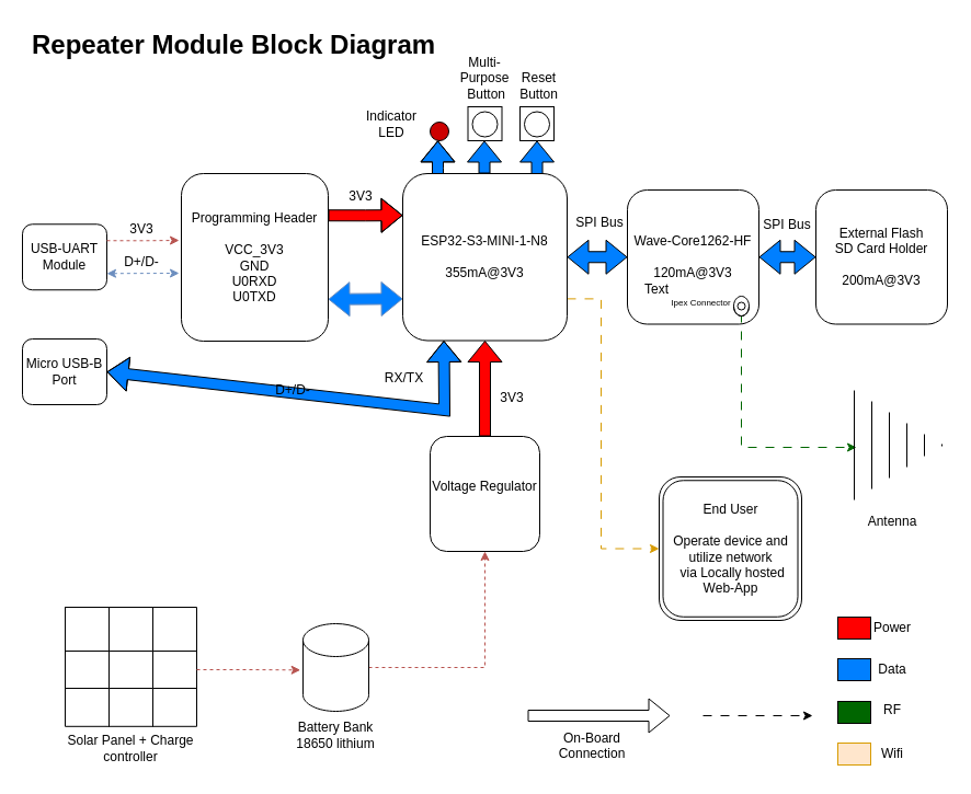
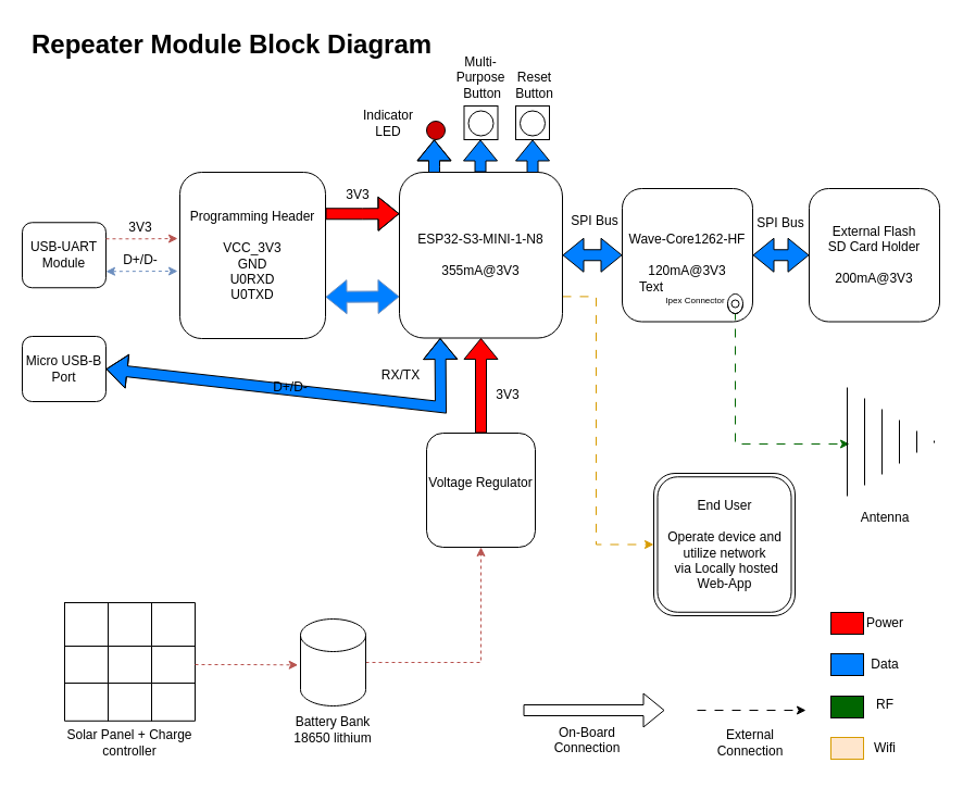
  <mxCell id="0" />
  <mxCell id="1" parent="0" />
  <mxCell id="2" value="USB-UART&lt;div&gt;Module&lt;/div&gt;" style="rounded=1;whiteSpace=wrap;html=1;" parent="1" vertex="1"><mxGeometry x="20" y="204.25" width="77" height="60" as="geometry" /></mxCell>
  <mxCell id="3" style="edgeStyle=orthogonalEdgeStyle;rounded=0;orthogonalLoop=1;jettySize=auto;html=1;exitX=0.25;exitY=0;exitDx=0;exitDy=0;shape=flexArrow;fillColor=#007FFF;" parent="1" source="6" target="49" edge="1"><mxGeometry relative="1" as="geometry"><Array as="points"><mxPoint x="399" y="158" /></Array></mxGeometry></mxCell>
  <mxCell id="4" style="edgeStyle=orthogonalEdgeStyle;rounded=0;orthogonalLoop=1;jettySize=auto;html=1;exitX=0.817;exitY=0.007;exitDx=0;exitDy=0;entryX=0.5;entryY=1;entryDx=0;entryDy=0;shape=flexArrow;exitPerimeter=0;fillColor=#007FFF;" parent="1" source="6" target="50" edge="1"><mxGeometry relative="1" as="geometry" /></mxCell>
  <mxCell id="5" style="edgeStyle=orthogonalEdgeStyle;rounded=0;orthogonalLoop=1;jettySize=auto;html=1;exitX=1;exitY=0.75;exitDx=0;exitDy=0;entryX=0;entryY=0.5;entryDx=0;entryDy=0;dashed=1;dashPattern=8 8;fillColor=#ffe6cc;strokeColor=#d79b00;" parent="1" source="6" target="57" edge="1"><mxGeometry relative="1" as="geometry"><Array as="points"><mxPoint x="548" y="272" /><mxPoint x="548" y="501" /></Array></mxGeometry></mxCell>
  <mxCell id="6" value="ESP32-S3-MINI-1-N8&lt;div&gt;&lt;br&gt;&lt;/div&gt;&lt;div&gt;355mA@3V3&lt;/div&gt;" style="rounded=1;whiteSpace=wrap;html=1;" parent="1" vertex="1"><mxGeometry x="367" y="158" width="150" height="152.5" as="geometry" /></mxCell>
  <mxCell id="7" value="External Flash&lt;div&gt;SD Card Holder&lt;/div&gt;&lt;div&gt;&lt;br&gt;&lt;/div&gt;&lt;div&gt;200mA@3V3&lt;/div&gt;" style="rounded=1;whiteSpace=wrap;html=1;" parent="1" vertex="1"><mxGeometry x="744" y="173" width="120" height="122.5" as="geometry" /></mxCell>
  <mxCell id="8" value="Wave-Core1262-HF&lt;div&gt;&lt;br&gt;&lt;/div&gt;&lt;div&gt;120mA@3V3&lt;/div&gt;" style="rounded=1;whiteSpace=wrap;html=1;" parent="1" vertex="1"><mxGeometry x="572" y="173" width="120" height="122.5" as="geometry" /></mxCell>
  <mxCell id="9" style="edgeStyle=orthogonalEdgeStyle;rounded=0;orthogonalLoop=1;jettySize=auto;html=1;exitX=1;exitY=0.5;exitDx=0;exitDy=0;exitPerimeter=0;entryX=0.5;entryY=1;entryDx=0;entryDy=0;fillColor=#f8cecc;strokeColor=#b85450;dashed=1;" parent="1" source="10" target="12" edge="1"><mxGeometry relative="1" as="geometry" /></mxCell>
  <mxCell id="10" value="" style="shape=cylinder3;whiteSpace=wrap;html=1;boundedLbl=1;backgroundOutline=1;size=15;" parent="1" vertex="1"><mxGeometry x="276" y="569" width="60" height="80" as="geometry" /></mxCell>
  <mxCell id="11" style="edgeStyle=orthogonalEdgeStyle;rounded=0;orthogonalLoop=1;jettySize=auto;html=1;exitX=0.5;exitY=0;exitDx=0;exitDy=0;entryX=0.5;entryY=1;entryDx=0;entryDy=0;shape=flexArrow;fillColor=#FF0000;" parent="1" source="12" target="6" edge="1"><mxGeometry relative="1" as="geometry" /></mxCell>
  <mxCell id="12" value="Voltage Regulator&lt;div&gt;&lt;br&gt;&lt;/div&gt;" style="rounded=1;whiteSpace=wrap;html=1;" parent="1" vertex="1"><mxGeometry x="392" y="398" width="100" height="105" as="geometry" /></mxCell>
  <mxCell id="13" value="3V3" style="text;html=1;align=center;verticalAlign=middle;whiteSpace=wrap;rounded=0;" parent="1" vertex="1"><mxGeometry x="437" y="348" width="60" height="30" as="geometry" /></mxCell>
  <mxCell id="14" value="SPI Bus" style="text;html=1;align=center;verticalAlign=middle;whiteSpace=wrap;rounded=0;" parent="1" vertex="1"><mxGeometry x="517" y="188" width="60" height="30" as="geometry" /></mxCell>
  <mxCell id="15" value="SPI Bus" style="text;html=1;align=center;verticalAlign=middle;whiteSpace=wrap;rounded=0;" parent="1" vertex="1"><mxGeometry x="688" y="190" width="60" height="30" as="geometry" /></mxCell>
  <mxCell id="16" value="&lt;h1 style=&quot;margin-top: 0px;&quot;&gt;Repeater Module Block Diagram&lt;/h1&gt;" style="text;html=1;whiteSpace=wrap;overflow=hidden;rounded=0;" parent="1" vertex="1"><mxGeometry x="27" y="20" width="480" height="50" as="geometry" /></mxCell>
  <mxCell id="17" value="Battery Bank&lt;div&gt;18650 lithium&lt;/div&gt;" style="text;html=1;align=center;verticalAlign=middle;whiteSpace=wrap;rounded=0;" parent="1" vertex="1"><mxGeometry x="246" y="651" width="120" height="40" as="geometry" /></mxCell>
  <mxCell id="18" value="" style="shape=table;startSize=0;container=1;collapsible=0;childLayout=tableLayout;fontSize=16;" parent="1" vertex="1"><mxGeometry x="59" y="554" width="120" height="108.8" as="geometry" /></mxCell>
  <mxCell id="19" value="" style="shape=tableRow;horizontal=0;startSize=0;swimlaneHead=0;swimlaneBody=0;strokeColor=inherit;top=0;left=0;bottom=0;right=0;collapsible=0;dropTarget=0;fillColor=none;points=[[0,0.5],[1,0.5]];portConstraint=eastwest;fontSize=16;" parent="18" vertex="1"><mxGeometry width="120" height="40" as="geometry" /></mxCell>
  <mxCell id="20" value="" style="shape=partialRectangle;html=1;whiteSpace=wrap;connectable=0;strokeColor=inherit;overflow=hidden;fillColor=none;top=0;left=0;bottom=0;right=0;pointerEvents=1;fontSize=16;" parent="19" vertex="1"><mxGeometry width="40" height="40" as="geometry"><mxRectangle width="40" height="40" as="alternateBounds" /></mxGeometry></mxCell>
  <mxCell id="21" value="" style="shape=partialRectangle;html=1;whiteSpace=wrap;connectable=0;strokeColor=inherit;overflow=hidden;fillColor=none;top=0;left=0;bottom=0;right=0;pointerEvents=1;fontSize=16;" parent="19" vertex="1"><mxGeometry x="40" width="40" height="40" as="geometry"><mxRectangle width="40" height="40" as="alternateBounds" /></mxGeometry></mxCell>
  <mxCell id="22" value="" style="shape=partialRectangle;html=1;whiteSpace=wrap;connectable=0;strokeColor=inherit;overflow=hidden;fillColor=none;top=0;left=0;bottom=0;right=0;pointerEvents=1;fontSize=16;" parent="19" vertex="1"><mxGeometry x="80" width="40" height="40" as="geometry"><mxRectangle width="40" height="40" as="alternateBounds" /></mxGeometry></mxCell>
  <mxCell id="23" value="" style="shape=tableRow;horizontal=0;startSize=0;swimlaneHead=0;swimlaneBody=0;strokeColor=inherit;top=0;left=0;bottom=0;right=0;collapsible=0;dropTarget=0;fillColor=none;points=[[0,0.5],[1,0.5]];portConstraint=eastwest;fontSize=16;" parent="18" vertex="1"><mxGeometry y="40" width="120" height="34" as="geometry" /></mxCell>
  <mxCell id="24" value="" style="shape=partialRectangle;html=1;whiteSpace=wrap;connectable=0;strokeColor=inherit;overflow=hidden;fillColor=none;top=0;left=0;bottom=0;right=0;pointerEvents=1;fontSize=16;" parent="23" vertex="1"><mxGeometry width="40" height="34" as="geometry"><mxRectangle width="40" height="34" as="alternateBounds" /></mxGeometry></mxCell>
  <mxCell id="25" value="" style="shape=partialRectangle;html=1;whiteSpace=wrap;connectable=0;strokeColor=inherit;overflow=hidden;fillColor=none;top=0;left=0;bottom=0;right=0;pointerEvents=1;fontSize=16;" parent="23" vertex="1"><mxGeometry x="40" width="40" height="34" as="geometry"><mxRectangle width="40" height="34" as="alternateBounds" /></mxGeometry></mxCell>
  <mxCell id="26" value="" style="shape=partialRectangle;html=1;whiteSpace=wrap;connectable=0;strokeColor=inherit;overflow=hidden;fillColor=none;top=0;left=0;bottom=0;right=0;pointerEvents=1;fontSize=16;" parent="23" vertex="1"><mxGeometry x="80" width="40" height="34" as="geometry"><mxRectangle width="40" height="34" as="alternateBounds" /></mxGeometry></mxCell>
  <mxCell id="27" value="" style="shape=tableRow;horizontal=0;startSize=0;swimlaneHead=0;swimlaneBody=0;strokeColor=inherit;top=0;left=0;bottom=0;right=0;collapsible=0;dropTarget=0;fillColor=none;points=[[0,0.5],[1,0.5]];portConstraint=eastwest;fontSize=16;" parent="18" vertex="1"><mxGeometry y="74" width="120" height="35" as="geometry" /></mxCell>
  <mxCell id="28" value="" style="shape=partialRectangle;html=1;whiteSpace=wrap;connectable=0;strokeColor=inherit;overflow=hidden;fillColor=none;top=0;left=0;bottom=0;right=0;pointerEvents=1;fontSize=16;" parent="27" vertex="1"><mxGeometry width="40" height="35" as="geometry"><mxRectangle width="40" height="35" as="alternateBounds" /></mxGeometry></mxCell>
  <mxCell id="29" value="" style="shape=partialRectangle;html=1;whiteSpace=wrap;connectable=0;strokeColor=inherit;overflow=hidden;fillColor=none;top=0;left=0;bottom=0;right=0;pointerEvents=1;fontSize=16;" parent="27" vertex="1"><mxGeometry x="40" width="40" height="35" as="geometry"><mxRectangle width="40" height="35" as="alternateBounds" /></mxGeometry></mxCell>
  <mxCell id="30" value="" style="shape=partialRectangle;html=1;whiteSpace=wrap;connectable=0;strokeColor=inherit;overflow=hidden;fillColor=none;top=0;left=0;bottom=0;right=0;pointerEvents=1;fontSize=16;" parent="27" vertex="1"><mxGeometry x="80" width="40" height="35" as="geometry"><mxRectangle width="40" height="35" as="alternateBounds" /></mxGeometry></mxCell>
  <mxCell id="31" value="Solar Panel + Charge controller" style="text;html=1;align=center;verticalAlign=middle;whiteSpace=wrap;rounded=0;" parent="1" vertex="1"><mxGeometry x="59" y="663" width="120" height="40" as="geometry" /></mxCell>
  <mxCell id="32" value="Indicator LED" style="text;html=1;align=center;verticalAlign=middle;whiteSpace=wrap;rounded=0;fillColor=default;" parent="1" vertex="1"><mxGeometry x="327" y="98" width="60" height="30" as="geometry" /></mxCell>
  <mxCell id="33" style="edgeStyle=orthogonalEdgeStyle;rounded=0;orthogonalLoop=1;jettySize=auto;html=1;exitX=0.5;exitY=1;exitDx=0;exitDy=0;exitPerimeter=0;dashed=1;dashPattern=8 8;strokeColor=#006600;" parent="1" edge="1"><mxGeometry relative="1" as="geometry"><mxPoint x="781" y="408" as="targetPoint" /><Array as="points"><mxPoint x="676" y="288" /><mxPoint x="676" y="408" /></Array><mxPoint x="678" y="288" as="sourcePoint" /></mxGeometry></mxCell>
  <mxCell id="34" value="" style="shape=cylinder3;whiteSpace=wrap;html=1;boundedLbl=1;backgroundOutline=1;size=15;" parent="1" vertex="1"><mxGeometry x="669" y="270" width="14" height="18" as="geometry" /></mxCell>
  <mxCell id="35" value="" style="shape=mxgraph.arrows2.wedgeArrowDashed2;html=1;bendable=0;startWidth=50;stepSize=15;rounded=0;" parent="1" edge="1"><mxGeometry width="100" height="100" relative="1" as="geometry"><mxPoint x="779" y="406" as="sourcePoint" /><mxPoint x="859" y="406" as="targetPoint" /></mxGeometry></mxCell>
  <mxCell id="36" value="Antenna" style="text;html=1;align=center;verticalAlign=middle;whiteSpace=wrap;rounded=0;" parent="1" vertex="1"><mxGeometry x="764" y="461" width="100" height="30" as="geometry" /></mxCell>
  <mxCell id="37" value="" style="shape=flexArrow;endArrow=classic;html=1;rounded=0;" parent="1" edge="1"><mxGeometry width="50" height="50" relative="1" as="geometry"><mxPoint x="481" y="653" as="sourcePoint" /><mxPoint x="611" y="653" as="targetPoint" /></mxGeometry></mxCell>
  <mxCell id="38" value="On-Board Connection&lt;div&gt;&lt;br&gt;&lt;/div&gt;" style="text;html=1;align=center;verticalAlign=middle;whiteSpace=wrap;rounded=0;" parent="1" vertex="1"><mxGeometry x="510" y="673" width="60" height="30" as="geometry" /></mxCell>
  <mxCell id="39" value="" style="endArrow=classic;html=1;rounded=0;dashed=1;dashPattern=8 8;" parent="1" edge="1"><mxGeometry width="50" height="50" relative="1" as="geometry"><mxPoint x="641" y="653" as="sourcePoint" /><mxPoint x="741" y="653" as="targetPoint" /></mxGeometry></mxCell>
+ <mxCell id="40" value="External Connection" style="text;html=1;align=center;verticalAlign=middle;whiteSpace=wrap;rounded=0;" parent="1" vertex="1"><mxGeometry x="660" y="668" width="60" height="30" as="geometry" /></mxCell>
  <mxCell id="41" value="" style="shape=flexArrow;endArrow=classic;startArrow=classic;html=1;rounded=0;entryX=0;entryY=0.5;entryDx=0;entryDy=0;exitX=1;exitY=0.5;exitDx=0;exitDy=0;strokeColor=default;fillColor=#007FFF;" parent="1" source="6" target="8" edge="1"><mxGeometry width="100" height="100" relative="1" as="geometry"><mxPoint x="457" y="358" as="sourcePoint" /><mxPoint x="557" y="258" as="targetPoint" /></mxGeometry></mxCell>
  <mxCell id="42" value="" style="shape=flexArrow;endArrow=classic;startArrow=classic;html=1;rounded=0;entryX=0;entryY=0.5;entryDx=0;entryDy=0;exitX=1;exitY=0.5;exitDx=0;exitDy=0;strokeColor=default;fillColor=#007FFF;" parent="1" source="8" target="7" edge="1"><mxGeometry width="100" height="100" relative="1" as="geometry"><mxPoint x="357" y="368" as="sourcePoint" /><mxPoint x="457" y="268" as="targetPoint" /></mxGeometry></mxCell>
  <mxCell id="43" value="" style="rounded=0;whiteSpace=wrap;html=1;fillColor=#FF0000;" parent="1" vertex="1"><mxGeometry x="764" y="563" width="30" height="20" as="geometry" /></mxCell>
  <mxCell id="44" value="" style="rounded=0;whiteSpace=wrap;html=1;fillColor=#007FFF;" parent="1" vertex="1"><mxGeometry x="764" y="601" width="30" height="20" as="geometry" /></mxCell>
  <mxCell id="45" value="" style="rounded=0;whiteSpace=wrap;html=1;fillColor=#006600;" parent="1" vertex="1"><mxGeometry x="764" y="640" width="30" height="20" as="geometry" /></mxCell>
  <mxCell id="46" value="Power" style="text;html=1;align=center;verticalAlign=middle;whiteSpace=wrap;rounded=0;" parent="1" vertex="1"><mxGeometry x="784" y="558" width="60" height="30" as="geometry" /></mxCell>
  <mxCell id="47" value="Data" style="text;html=1;align=center;verticalAlign=middle;whiteSpace=wrap;rounded=0;" parent="1" vertex="1"><mxGeometry x="784" y="596" width="60" height="30" as="geometry" /></mxCell>
  <mxCell id="48" value="RF" style="text;html=1;align=center;verticalAlign=middle;whiteSpace=wrap;rounded=0;" parent="1" vertex="1"><mxGeometry x="784" y="633" width="60" height="30" as="geometry" /></mxCell>
  <mxCell id="49" value="" style="ellipse;whiteSpace=wrap;html=1;aspect=fixed;fillColor=#CC0000;" parent="1" vertex="1"><mxGeometry x="392" y="111" width="17" height="17" as="geometry" /></mxCell>
  <mxCell id="50" value="" style="whiteSpace=wrap;html=1;aspect=fixed;" parent="1" vertex="1"><mxGeometry x="474" y="97" width="31" height="31" as="geometry" /></mxCell>
  <mxCell id="51" value="" style="ellipse;whiteSpace=wrap;html=1;aspect=fixed;" parent="1" vertex="1"><mxGeometry x="478" y="101.5" width="23" height="23" as="geometry" /></mxCell>
  <mxCell id="52" value="Multi-Purpose&lt;div&gt;&lt;div&gt;&lt;div&gt;&amp;nbsp;Button&lt;/div&gt;&lt;/div&gt;&lt;/div&gt;" style="text;html=1;align=center;verticalAlign=middle;whiteSpace=wrap;rounded=0;" parent="1" vertex="1"><mxGeometry x="409" y="52" width="66" height="37" as="geometry" /></mxCell>
  <mxCell id="53" value="" style="whiteSpace=wrap;html=1;aspect=fixed;" parent="1" vertex="1"><mxGeometry x="426.5" y="97" width="31" height="31" as="geometry" /></mxCell>
  <mxCell id="54" value="" style="ellipse;whiteSpace=wrap;html=1;aspect=fixed;" parent="1" vertex="1"><mxGeometry x="430.5" y="101.5" width="23" height="23" as="geometry" /></mxCell>
  <mxCell id="55" style="edgeStyle=orthogonalEdgeStyle;rounded=0;orthogonalLoop=1;jettySize=auto;html=1;exitX=0.817;exitY=0.007;exitDx=0;exitDy=0;entryX=0.5;entryY=1;entryDx=0;entryDy=0;shape=flexArrow;exitPerimeter=0;fillColor=#007FFF;" parent="1" edge="1"><mxGeometry relative="1" as="geometry"><mxPoint x="441.52" y="158" as="sourcePoint" /><mxPoint x="441.52" y="128" as="targetPoint" /></mxGeometry></mxCell>
  <mxCell id="56" value="Reset Button" style="text;html=1;align=center;verticalAlign=middle;whiteSpace=wrap;rounded=0;" parent="1" vertex="1"><mxGeometry x="457.5" y="67" width="67" height="22" as="geometry" /></mxCell>
  <mxCell id="57" value="" style="rounded=1;whiteSpace=wrap;html=1;" parent="1" vertex="1"><mxGeometry x="601" y="435" width="130" height="131" as="geometry" /></mxCell>
  <mxCell id="58" value="" style="rounded=0;whiteSpace=wrap;html=1;fillColor=#ffe6cc;strokeColor=#d79b00;" parent="1" vertex="1"><mxGeometry x="764" y="678" width="30" height="20" as="geometry" /></mxCell>
  <mxCell id="59" value="Wifi" style="text;html=1;align=center;verticalAlign=middle;whiteSpace=wrap;rounded=0;" parent="1" vertex="1"><mxGeometry x="784" y="673" width="60" height="30" as="geometry" /></mxCell>
  <mxCell id="60" value="End User&lt;div&gt;&lt;br&gt;&lt;div&gt;Operate device and utilize network&lt;/div&gt;&lt;div&gt;&amp;nbsp;via Locally hosted Web-App&lt;/div&gt;&lt;/div&gt;" style="rounded=1;whiteSpace=wrap;html=1;" parent="1" vertex="1"><mxGeometry x="604.5" y="438.25" width="123" height="124.5" as="geometry" /></mxCell>
  <mxCell id="61" style="edgeStyle=orthogonalEdgeStyle;rounded=0;orthogonalLoop=1;jettySize=auto;html=1;exitX=1;exitY=0.25;exitDx=0;exitDy=0;entryX=0;entryY=0.25;entryDx=0;entryDy=0;shape=flexArrow;fillColor=#FF0000;" parent="1" source="62" target="6" edge="1"><mxGeometry relative="1" as="geometry" /></mxCell>
  <mxCell id="62" value="&lt;div&gt;Programming Header&lt;/div&gt;&lt;div&gt;&lt;br&gt;&lt;/div&gt;VCC_3V3&lt;div&gt;GND&lt;/div&gt;&lt;div&gt;U0RXD&lt;/div&gt;&lt;div&gt;U0TXD&lt;/div&gt;" style="rounded=1;whiteSpace=wrap;html=1;" parent="1" vertex="1"><mxGeometry x="165" y="158" width="134" height="153" as="geometry" /></mxCell>
  <mxCell id="63" value="" style="shape=flexArrow;endArrow=classic;startArrow=classic;html=1;rounded=0;exitX=1;exitY=0.75;exitDx=0;exitDy=0;entryX=0;entryY=0.75;entryDx=0;entryDy=0;fillColor=#007FFF;strokeColor=#6c8ebf;" parent="1" source="62" target="6" edge="1"><mxGeometry width="100" height="100" relative="1" as="geometry"><mxPoint x="357" y="441" as="sourcePoint" /><mxPoint x="457" y="341" as="targetPoint" /></mxGeometry></mxCell>
  <mxCell id="64" style="edgeStyle=orthogonalEdgeStyle;rounded=0;orthogonalLoop=1;jettySize=auto;html=1;exitX=1;exitY=0.25;exitDx=0;exitDy=0;fillColor=#f8cecc;strokeColor=#b85450;dashed=1;" parent="1" source="2" edge="1"><mxGeometry relative="1" as="geometry"><mxPoint x="163" y="219" as="targetPoint" /></mxGeometry></mxCell>
  <mxCell id="65" value="" style="endArrow=classic;startArrow=classic;html=1;rounded=0;exitX=1;exitY=0.75;exitDx=0;exitDy=0;fillColor=#dae8fc;strokeColor=#6c8ebf;dashed=1;" parent="1" source="2" edge="1"><mxGeometry width="50" height="50" relative="1" as="geometry"><mxPoint x="196" y="317" as="sourcePoint" /><mxPoint x="163" y="249" as="targetPoint" /></mxGeometry></mxCell>
  <mxCell id="66" value="3V3" style="text;html=1;align=center;verticalAlign=middle;whiteSpace=wrap;rounded=0;" parent="1" vertex="1"><mxGeometry x="299" y="164" width="60" height="30" as="geometry" /></mxCell>
  <mxCell id="67" value="3V3" style="text;html=1;align=center;verticalAlign=middle;whiteSpace=wrap;rounded=0;" parent="1" vertex="1"><mxGeometry x="99" y="194" width="60" height="30" as="geometry" /></mxCell>
  <mxCell id="68" value="D+/D-" style="text;html=1;align=center;verticalAlign=middle;whiteSpace=wrap;rounded=0;" parent="1" vertex="1"><mxGeometry x="99" y="224" width="60" height="30" as="geometry" /></mxCell>
  <mxCell id="69" value="RX/TX" style="text;html=1;align=center;verticalAlign=middle;resizable=0;points=[];autosize=1;strokeColor=none;fillColor=none;" parent="1" vertex="1"><mxGeometry x="341" y="332" width="53" height="26" as="geometry" /></mxCell>
  <mxCell id="70" style="edgeStyle=orthogonalEdgeStyle;rounded=0;orthogonalLoop=1;jettySize=auto;html=1;exitX=1;exitY=0.5;exitDx=0;exitDy=0;fillColor=#f8cecc;strokeColor=#b85450;dashed=1;" parent="1" source="23" edge="1"><mxGeometry relative="1" as="geometry"><mxPoint x="273.667" y="611.333" as="targetPoint" /></mxGeometry></mxCell>
  <mxCell id="71" value="&lt;font style=&quot;font-size: 8px;&quot;&gt;Ipex Connector&lt;/font&gt;" style="text;html=1;align=center;verticalAlign=middle;whiteSpace=wrap;rounded=0;" parent="1" vertex="1"><mxGeometry x="604.5" y="258" width="68.5" height="34" as="geometry" /></mxCell>
  <mxCell id="72" value="" style="ellipse;whiteSpace=wrap;html=1;aspect=fixed;" parent="1" vertex="1"><mxGeometry x="672.5" y="275.5" width="7" height="7" as="geometry" /></mxCell>
  <mxCell id="73" value="Micro USB-B&lt;div&gt;Port&lt;/div&gt;" style="rounded=1;whiteSpace=wrap;html=1;" vertex="1" parent="1"><mxGeometry x="20" y="309" width="77" height="60" as="geometry" /></mxCell>
  <mxCell id="74" value="" style="shape=flexArrow;endArrow=classic;startArrow=classic;html=1;rounded=0;entryX=0.25;entryY=1;entryDx=0;entryDy=0;exitX=1;exitY=0.5;exitDx=0;exitDy=0;strokeColor=#000000;fillColor=#007FFF;" edge="1" parent="1" source="73" target="6"><mxGeometry width="100" height="100" relative="1" as="geometry"><mxPoint x="154" y="435" as="sourcePoint" /><mxPoint x="254" y="335" as="targetPoint" /><Array as="points"><mxPoint x="405" y="374" /></Array></mxGeometry></mxCell>
  <mxCell id="75" value="Text" style="text;html=1;align=center;verticalAlign=middle;whiteSpace=wrap;rounded=0;" vertex="1" parent="1"><mxGeometry x="569" y="249" width="60" height="30" as="geometry" /></mxCell>
  <mxCell id="76" value="D+/D-" style="text;html=1;align=center;verticalAlign=middle;whiteSpace=wrap;rounded=0;" vertex="1" parent="1"><mxGeometry x="237" y="341" width="60" height="30" as="geometry" /></mxCell>
